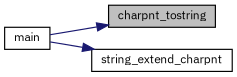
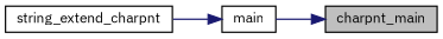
  digraph {
    fontname="IBM Plex Sans"
    rankdir=RL
    node [color=black fillcolor=white fontname="IBM Plex Sans" fontsize=10 shape=record style=filled]
    edge [color=midnightblue dir=back fontname="IBM Plex Sans" fontsize=10 labelfontname=Helvetica labelfontsize=10 style=solid]
-   n1 [fillcolor=grey75 fontcolor=black height=0.2 label=charpnt_tostring width=0.4]
+   n1 [fillcolor=grey75 fontcolor=black height=0.2 label=charpnt_main width=0.4]
    n2 [height=0.2 label=main width=0.4]
    n3 [height=0.2 label=string_extend_charpnt width=0.4]
    n1 -> n2
-   n3 -> n2
+   n2 -> n3
  }
